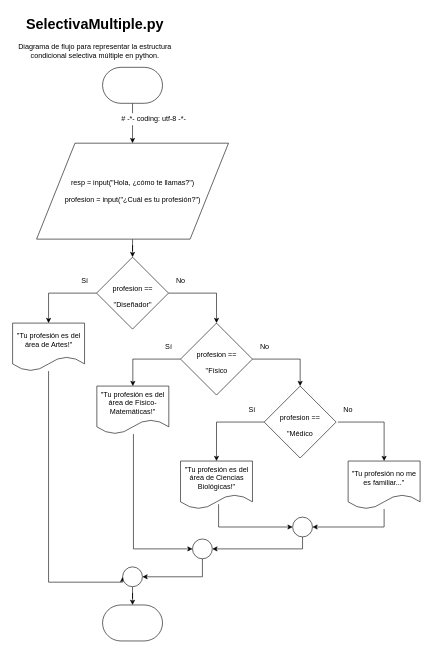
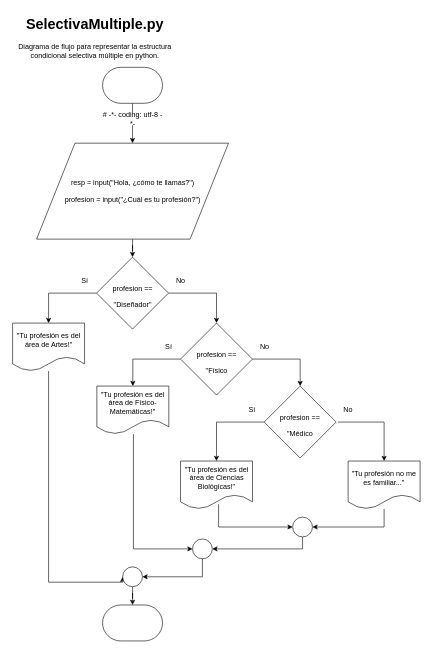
  <mxCell id="0" />
  <mxCell id="1" parent="0" />
  <mxCell id="2" value="&lt;h1&gt;SelectivaMultiple.py&lt;br&gt;&lt;/h1&gt;&lt;p&gt;Diagrama de flujo para representar la estructura condicional selectiva múltiple en python.&lt;br&gt;&lt;/p&gt;" style="text;html=1;strokeColor=none;fillColor=none;spacing=5;spacingTop=-20;whiteSpace=wrap;overflow=hidden;rounded=0;labelBackgroundColor=#ffffff;align=center;" parent="1" vertex="1"><mxGeometry x="23" y="20" width="270" height="120" as="geometry" /></mxCell>
  <mxCell id="3" value="" style="edgeStyle=orthogonalEdgeStyle;rounded=0;orthogonalLoop=1;jettySize=auto;html=1;" parent="1" source="4" target="10" edge="1"><mxGeometry relative="1" as="geometry" /></mxCell>
  <mxCell id="4" value="" style="strokeWidth=1;html=1;shape=mxgraph.flowchart.terminator;whiteSpace=wrap;" parent="1" vertex="1"><mxGeometry x="170.5" y="111.5" width="100" height="60" as="geometry" /></mxCell>
  <mxCell id="5" value="" style="strokeWidth=1;html=1;shape=mxgraph.flowchart.terminator;whiteSpace=wrap;" parent="1" vertex="1"><mxGeometry x="170.5" y="1008" width="100" height="60" as="geometry" /></mxCell>
  <mxCell id="6" value="" style="edgeStyle=orthogonalEdgeStyle;rounded=0;orthogonalLoop=1;jettySize=auto;html=1;endArrow=classic;endFill=1;entryX=0.5;entryY=0;entryDx=0;entryDy=0;" parent="1" source="8" target="15" edge="1"><mxGeometry relative="1" as="geometry"><mxPoint x="80.5" y="488" as="targetPoint" /></mxGeometry></mxCell>
  <mxCell id="7" value="" style="edgeStyle=orthogonalEdgeStyle;rounded=0;orthogonalLoop=1;jettySize=auto;html=1;endArrow=classic;endFill=1;entryX=0.5;entryY=0;entryDx=0;entryDy=0;" parent="1" source="8" target="18" edge="1"><mxGeometry relative="1" as="geometry"><mxPoint x="360.5" y="488" as="targetPoint" /></mxGeometry></mxCell>
  <mxCell id="8" value="&lt;div title=&quot;Page 1&quot;&gt;&lt;div&gt;&lt;div&gt;&lt;div&gt;&lt;p&gt;&lt;span&gt;profesion ==&lt;/span&gt;&lt;/p&gt;&lt;/div&gt;&lt;/div&gt;&lt;/div&gt;&lt;/div&gt;&lt;div&gt;&quot;&lt;span&gt;Diseñador&quot;&lt;/span&gt;&lt;/div&gt;" style="rhombus;whiteSpace=wrap;html=1;" parent="1" vertex="1"><mxGeometry x="160.5" y="428" width="120" height="120" as="geometry" /></mxCell>
  <mxCell id="9" value="" style="edgeStyle=orthogonalEdgeStyle;rounded=0;orthogonalLoop=1;jettySize=auto;html=1;" parent="1" source="10" target="8" edge="1"><mxGeometry relative="1" as="geometry" /></mxCell>
  <mxCell id="10" value="&lt;div title=&quot;Page 1&quot;&gt;&lt;div&gt;&lt;div&gt;&lt;div&gt;&lt;p&gt;&lt;span&gt;resp = input(&quot;Hola, ¿cómo te llamas?&quot;)&lt;/span&gt;&lt;/p&gt;&lt;div title=&quot;Page 1&quot;&gt;&lt;div&gt;&lt;div&gt;&lt;div&gt;&lt;p&gt;&lt;span&gt;profesion = input(&quot;¿Cuál es tu profesión?&quot;)&lt;/span&gt;&lt;/p&gt;&lt;/div&gt;&lt;/div&gt;&lt;/div&gt;&lt;/div&gt;&lt;/div&gt;&lt;/div&gt;&lt;/div&gt;&lt;/div&gt;" style="shape=parallelogram;perimeter=parallelogramPerimeter;whiteSpace=wrap;html=1;" parent="1" vertex="1"><mxGeometry x="60.5" y="238" width="320" height="160" as="geometry" /></mxCell>
  <mxCell id="11" value="Sí" style="text;html=1;strokeColor=none;fillColor=none;align=center;verticalAlign=middle;whiteSpace=wrap;rounded=0;" parent="1" vertex="1"><mxGeometry x="120.5" y="458" width="40" height="20" as="geometry" /></mxCell>
  <mxCell id="12" value="No" style="text;html=1;strokeColor=none;fillColor=none;align=center;verticalAlign=middle;whiteSpace=wrap;rounded=0;" parent="1" vertex="1"><mxGeometry x="280.5" y="458" width="40" height="20" as="geometry" /></mxCell>
- <mxCell id="13" value="# -*- coding: utf-8 -*-" style="text;html=1;strokeColor=none;fillColor=#ffffff;align=center;verticalAlign=middle;whiteSpace=wrap;rounded=0;" parent="1" vertex="1"><mxGeometry x="165.5" y="188" width="180" height="20" as="geometry" /></mxCell>
+ <mxCell id="13" value="# -*- coding: utf-8 -*-" style="text;html=1;strokeColor=none;fillColor=#ffffff;align=center;verticalAlign=middle;whiteSpace=wrap;rounded=0;" parent="1" vertex="1"><mxGeometry x="165.5" y="188" width="110" height="20" as="geometry" /></mxCell>
  <mxCell id="14" value="" style="edgeStyle=orthogonalEdgeStyle;rounded=0;orthogonalLoop=1;jettySize=auto;html=1;endArrow=classic;endFill=1;entryX=0;entryY=0.5;entryDx=0;entryDy=0;" parent="1" source="15" target="33" edge="1"><mxGeometry relative="1" as="geometry"><mxPoint x="80.5" y="698" as="targetPoint" /><Array as="points"><mxPoint x="81" y="970" /><mxPoint x="204" y="970" /></Array></mxGeometry></mxCell>
  <mxCell id="15" value="&lt;div title=&quot;Page 1&quot;&gt;&lt;div&gt;&lt;div&gt;&lt;div&gt;&lt;p&gt;&lt;span&gt;&quot;Tu profesión es del área de Artes!&quot;&lt;/span&gt;&lt;/p&gt;&lt;/div&gt;&lt;/div&gt;&lt;/div&gt;&lt;/div&gt;" style="shape=document;whiteSpace=wrap;html=1;boundedLbl=1;fillColor=#ffffff;" parent="1" vertex="1"><mxGeometry x="20.5" y="538" width="120" height="80" as="geometry" /></mxCell>
  <mxCell id="16" value="" style="edgeStyle=orthogonalEdgeStyle;rounded=0;orthogonalLoop=1;jettySize=auto;html=1;endArrow=classic;endFill=1;entryX=0.5;entryY=0;entryDx=0;entryDy=0;" parent="1" source="18" target="20" edge="1"><mxGeometry relative="1" as="geometry"><mxPoint x="220.5" y="598" as="targetPoint" /></mxGeometry></mxCell>
  <mxCell id="17" value="" style="edgeStyle=orthogonalEdgeStyle;rounded=0;orthogonalLoop=1;jettySize=auto;html=1;endArrow=classic;endFill=1;entryX=0.5;entryY=0;entryDx=0;entryDy=0;" parent="1" source="18" target="23" edge="1"><mxGeometry relative="1" as="geometry"><mxPoint x="500.5" y="598" as="targetPoint" /></mxGeometry></mxCell>
  <mxCell id="18" value="&lt;div title=&quot;Page 1&quot;&gt;&lt;div&gt;&lt;div&gt;&lt;div&gt;&lt;p&gt;&lt;span&gt;profesion ==&lt;/span&gt;&lt;/p&gt;&lt;/div&gt;&lt;/div&gt;&lt;/div&gt;&lt;/div&gt;&lt;div&gt;&quot;&lt;span&gt;Físico&lt;/span&gt;&lt;/div&gt;" style="rhombus;whiteSpace=wrap;html=1;" parent="1" vertex="1"><mxGeometry x="300.5" y="538" width="120" height="120" as="geometry" /></mxCell>
  <mxCell id="19" value="" style="edgeStyle=orthogonalEdgeStyle;rounded=0;orthogonalLoop=1;jettySize=auto;html=1;endArrow=classic;endFill=1;entryX=0;entryY=0.5;entryDx=0;entryDy=0;" parent="1" source="20" target="35" edge="1"><mxGeometry relative="1" as="geometry"><mxPoint x="221" y="803" as="targetPoint" /><Array as="points"><mxPoint x="222" y="915" /></Array></mxGeometry></mxCell>
  <mxCell id="20" value="&lt;div title=&quot;Page 1&quot;&gt;&lt;div&gt;&lt;div&gt;&lt;div&gt;&lt;p&gt;&lt;span&gt;&quot;Tu profesión es del área de Físico-Matemáticas!&quot;&lt;/span&gt;&lt;/p&gt;&lt;/div&gt;&lt;/div&gt;&lt;/div&gt;&lt;/div&gt;" style="shape=document;whiteSpace=wrap;html=1;boundedLbl=1;fillColor=#ffffff;" parent="1" vertex="1"><mxGeometry x="161" y="643" width="120" height="80" as="geometry" /></mxCell>
  <mxCell id="21" value="" style="edgeStyle=orthogonalEdgeStyle;rounded=0;orthogonalLoop=1;jettySize=auto;html=1;endArrow=classic;endFill=1;entryX=0.5;entryY=0;entryDx=0;entryDy=0;" parent="1" source="23" target="25" edge="1"><mxGeometry relative="1" as="geometry"><mxPoint x="360" y="703" as="targetPoint" /></mxGeometry></mxCell>
  <mxCell id="22" value="" style="edgeStyle=orthogonalEdgeStyle;rounded=0;orthogonalLoop=1;jettySize=auto;html=1;endArrow=classic;endFill=1;entryX=0.5;entryY=0;entryDx=0;entryDy=0;" parent="1" edge="1"><mxGeometry relative="1" as="geometry"><mxPoint x="640" y="768" as="targetPoint" /><mxPoint x="563" y="703" as="sourcePoint" /><Array as="points"><mxPoint x="640" y="703" /></Array></mxGeometry></mxCell>
  <mxCell id="23" value="&lt;div title=&quot;Page 1&quot;&gt;&lt;div&gt;&lt;div&gt;&lt;div&gt;&lt;p&gt;&lt;span&gt;profesion ==&lt;/span&gt;&lt;/p&gt;&lt;/div&gt;&lt;/div&gt;&lt;/div&gt;&lt;/div&gt;&lt;div&gt;&quot;&lt;span&gt;Médico&lt;/span&gt;&lt;/div&gt;" style="rhombus;whiteSpace=wrap;html=1;" parent="1" vertex="1"><mxGeometry x="440" y="643" width="120" height="120" as="geometry" /></mxCell>
  <mxCell id="24" value="" style="edgeStyle=orthogonalEdgeStyle;rounded=0;orthogonalLoop=1;jettySize=auto;html=1;endArrow=classic;endFill=1;exitX=0.529;exitY=0.9;exitDx=0;exitDy=0;exitPerimeter=0;" parent="1" source="25" target="31" edge="1"><mxGeometry relative="1" as="geometry"><mxPoint x="360.5" y="1124.5" as="targetPoint" /><Array as="points"><mxPoint x="364" y="878" /></Array><mxPoint x="364" y="1044.5" as="sourcePoint" /></mxGeometry></mxCell>
  <mxCell id="25" value="&lt;div&gt;&lt;div title=&quot;Page 1&quot;&gt;&lt;div&gt;&lt;div&gt;&lt;div&gt;&lt;p&gt;&lt;span&gt;&quot;Tu profesión es del área de Ciencias &lt;/span&gt;&lt;span&gt;Biológicas!&quot;&lt;/span&gt;&lt;/p&gt;&lt;/div&gt;&lt;/div&gt;&lt;/div&gt;&lt;/div&gt;&lt;/div&gt;" style="shape=document;whiteSpace=wrap;html=1;boundedLbl=1;fillColor=#ffffff;" parent="1" vertex="1"><mxGeometry x="300.5" y="768" width="120" height="80" as="geometry" /></mxCell>
  <mxCell id="26" value="Sí" style="text;html=1;strokeColor=none;fillColor=none;align=center;verticalAlign=middle;whiteSpace=wrap;rounded=0;" parent="1" vertex="1"><mxGeometry x="260.5" y="568" width="40" height="20" as="geometry" /></mxCell>
  <mxCell id="27" value="No" style="text;html=1;strokeColor=none;fillColor=none;align=center;verticalAlign=middle;whiteSpace=wrap;rounded=0;" parent="1" vertex="1"><mxGeometry x="420.5" y="568" width="40" height="20" as="geometry" /></mxCell>
  <mxCell id="28" value="Sí" style="text;html=1;strokeColor=none;fillColor=none;align=center;verticalAlign=middle;whiteSpace=wrap;rounded=0;" parent="1" vertex="1"><mxGeometry x="400" y="673" width="40" height="20" as="geometry" /></mxCell>
  <mxCell id="29" value="No" style="text;html=1;strokeColor=none;fillColor=none;align=center;verticalAlign=middle;whiteSpace=wrap;rounded=0;" parent="1" vertex="1"><mxGeometry x="560" y="673" width="40" height="20" as="geometry" /></mxCell>
  <mxCell id="30" value="" style="edgeStyle=orthogonalEdgeStyle;rounded=0;orthogonalLoop=1;jettySize=auto;html=1;endArrow=classic;endFill=1;entryX=1;entryY=0.5;entryDx=0;entryDy=0;" parent="1" source="31" target="35" edge="1"><mxGeometry relative="1" as="geometry"><mxPoint x="504" y="974.5" as="targetPoint" /><Array as="points"><mxPoint x="504.5" y="915" /></Array></mxGeometry></mxCell>
  <mxCell id="31" value="" style="ellipse;whiteSpace=wrap;html=1;aspect=fixed;fillColor=#ffffff;" parent="1" vertex="1"><mxGeometry x="487.5" y="861.5" width="33" height="33" as="geometry" /></mxCell>
  <mxCell id="32" value="" style="edgeStyle=orthogonalEdgeStyle;rounded=0;orthogonalLoop=1;jettySize=auto;html=1;endArrow=classic;endFill=1;" parent="1" source="33" target="5" edge="1"><mxGeometry relative="1" as="geometry" /></mxCell>
  <mxCell id="33" value="" style="ellipse;whiteSpace=wrap;html=1;aspect=fixed;fillColor=#ffffff;" parent="1" vertex="1"><mxGeometry x="204" y="944.5" width="33" height="33" as="geometry" /></mxCell>
  <mxCell id="34" value="" style="edgeStyle=orthogonalEdgeStyle;rounded=0;orthogonalLoop=1;jettySize=auto;html=1;endArrow=classic;endFill=1;entryX=1;entryY=0.5;entryDx=0;entryDy=0;" parent="1" source="35" target="33" edge="1"><mxGeometry relative="1" as="geometry"><mxPoint x="320.5" y="1021" as="targetPoint" /><Array as="points"><mxPoint x="337.5" y="961" /></Array></mxGeometry></mxCell>
  <mxCell id="35" value="" style="ellipse;whiteSpace=wrap;html=1;aspect=fixed;fillColor=#ffffff;" parent="1" vertex="1"><mxGeometry x="320.5" y="898" width="33" height="33" as="geometry" /></mxCell>
  <mxCell id="36" value="" style="edgeStyle=orthogonalEdgeStyle;rounded=0;orthogonalLoop=1;jettySize=auto;html=1;entryX=1;entryY=0.5;entryDx=0;entryDy=0;" parent="1" source="37" target="31" edge="1"><mxGeometry relative="1" as="geometry"><mxPoint x="773" y="1040" as="targetPoint" /><Array as="points"><mxPoint x="640" y="878" /></Array></mxGeometry></mxCell>
  <mxCell id="37" value="&lt;div&gt;&lt;div title=&quot;Page 1&quot;&gt;&lt;div&gt;&lt;div&gt;&lt;div&gt;&lt;p&gt;&lt;span&gt;&quot;Tu profesión no me es familiar...&quot;&lt;/span&gt;&lt;/p&gt;&lt;/div&gt;&lt;/div&gt;&lt;/div&gt;&lt;/div&gt;&lt;/div&gt;" style="shape=document;whiteSpace=wrap;html=1;boundedLbl=1;fillColor=#ffffff;" parent="1" vertex="1"><mxGeometry x="580" y="768" width="120" height="80" as="geometry" /></mxCell>
